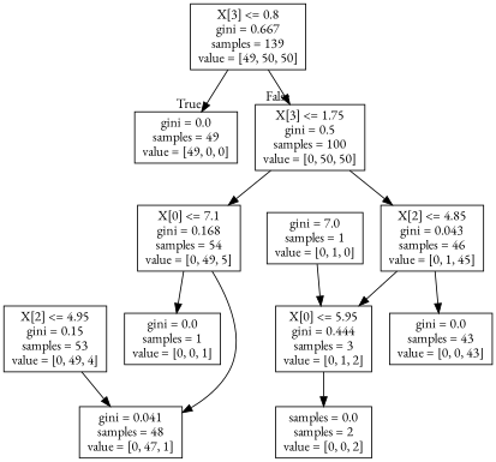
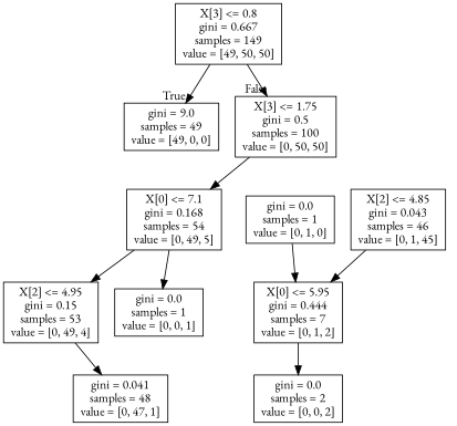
  digraph {
    fontname="EB Garamond"
    node [fontname="EB Garamond" shape=box]
    edge [fontname="EB Garamond"]
-   n1 [label="X[3] <= 0.8\ngini = 0.667\nsamples = 139\nvalue = [49, 50, 50]"]
-   n2 [label="gini = 0.0\nsamples = 49\nvalue = [49, 0, 0]"]
+   n1 [label="X[3] <= 0.8\ngini = 0.667\nsamples = 149\nvalue = [49, 50, 50]"]
+   n2 [label="gini = 9.0\nsamples = 49\nvalue = [49, 0, 0]"]
    n3 [label="X[3] <= 1.75\ngini = 0.5\nsamples = 100\nvalue = [0, 50, 50]"]
    n4 [label="X[0] <= 7.1\ngini = 0.168\nsamples = 54\nvalue = [0, 49, 5]"]
    n5 [label="X[2] <= 4.85\ngini = 0.043\nsamples = 46\nvalue = [0, 1, 45]"]
    n6 [label="X[2] <= 4.95\ngini = 0.15\nsamples = 53\nvalue = [0, 49, 4]"]
    n7 [label="gini = 0.0\nsamples = 1\nvalue = [0, 0, 1]"]
-   n8 [label="X[0] <= 5.95\ngini = 0.444\nsamples = 3\nvalue = [0, 1, 2]"]
-   n9 [label="gini = 0.0\nsamples = 43\nvalue = [0, 0, 43]"]
+   n8 [label="X[0] <= 5.95\ngini = 0.444\nsamples = 7\nvalue = [0, 1, 2]"]
    n10 [label="gini = 0.041\nsamples = 48\nvalue = [0, 47, 1]"]
-   n11 [label="samples = 0.0\nsamples = 2\nvalue = [0, 0, 2]"]
-   n12 [label="gini = 7.0\nsamples = 1\nvalue = [0, 1, 0]"]
+   n11 [label="gini = 0.0\nsamples = 2\nvalue = [0, 0, 2]"]
+   n12 [label="gini = 0.0\nsamples = 1\nvalue = [0, 1, 0]"]
    n1 -> n2 [headlabel=True labelangle=45 labeldistance=2.5]
    n1 -> n3 [headlabel=False labelangle=-45 labeldistance=2.5]
    n3 -> n4
-   n3 -> n5
-   n4 -> n10
+   n4 -> n6
    n4 -> n7
    n5 -> n8
-   n5 -> n9
    n6 -> n10
    n8 -> n11
    n12 -> n8
  }
